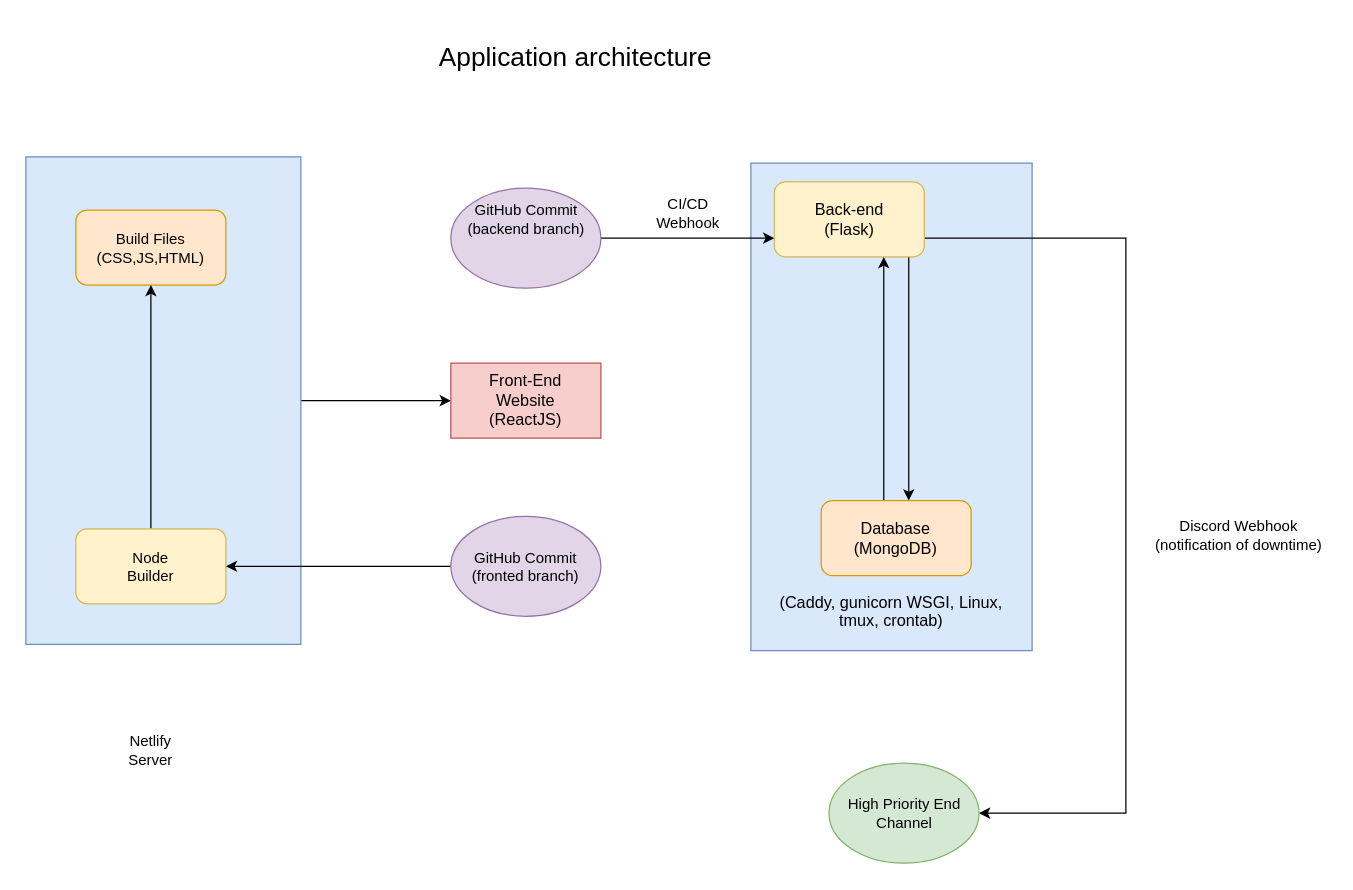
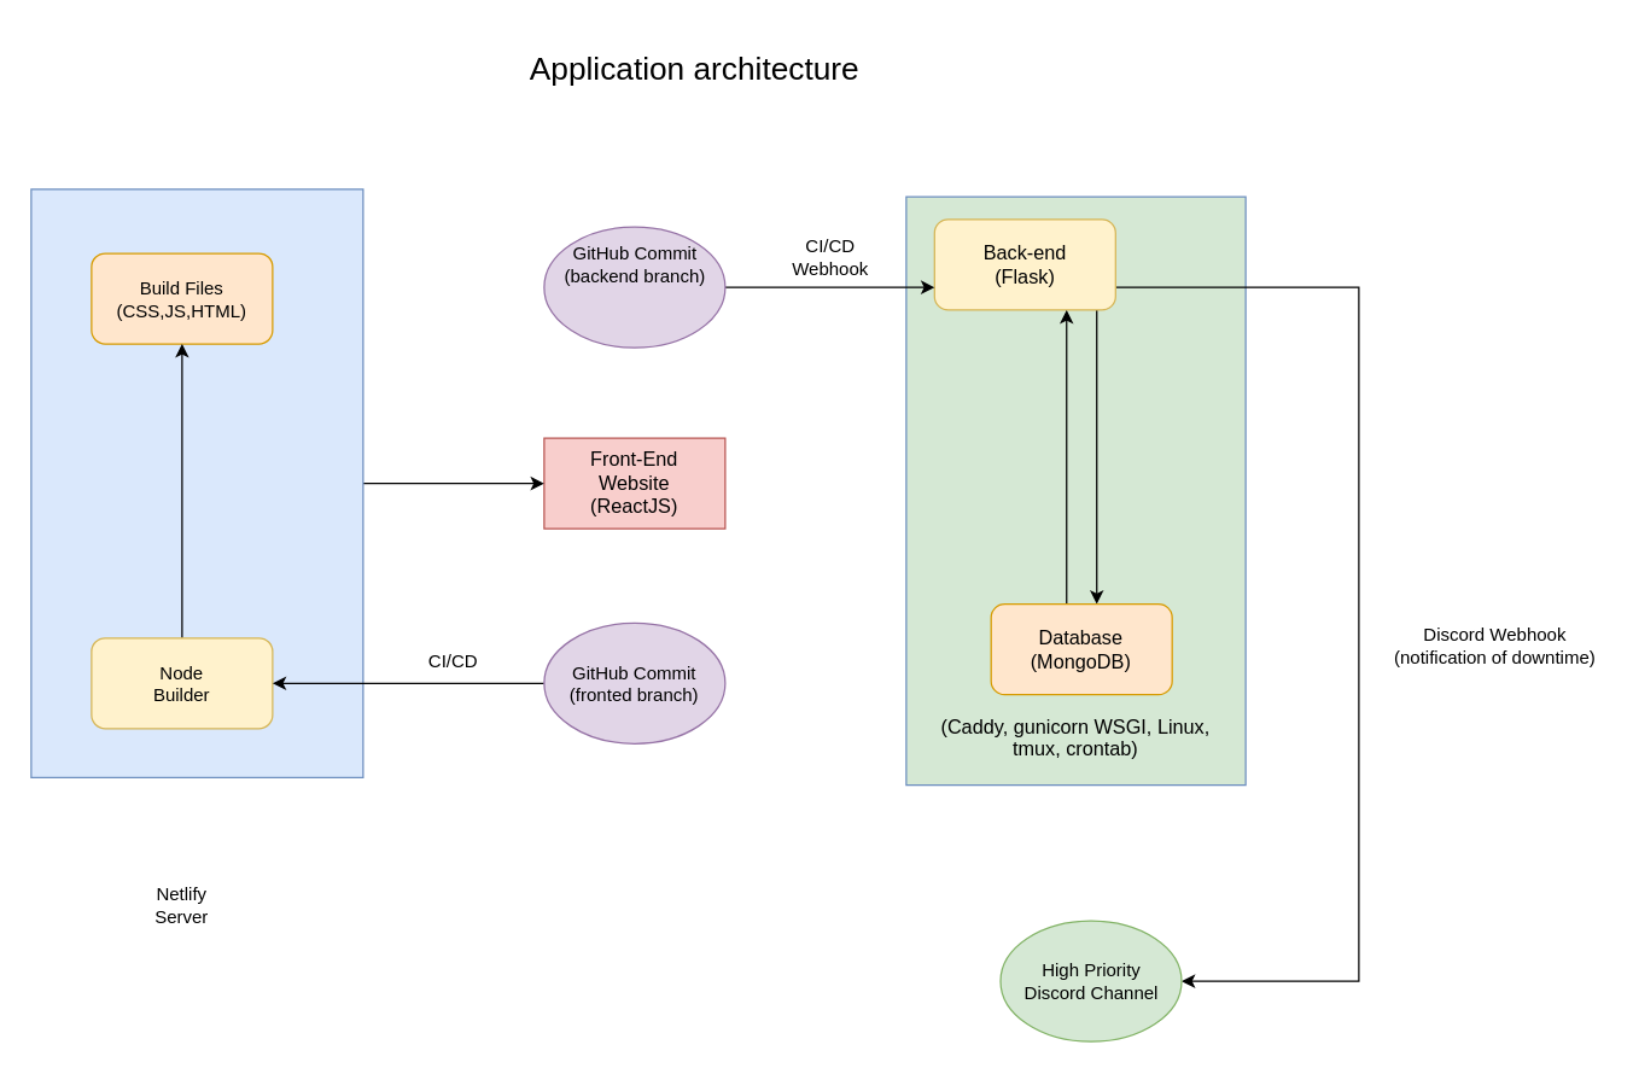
  <mxCell id="0" />
  <mxCell id="1" parent="0" />
  <mxCell id="2" value="Front-End&lt;br&gt;Website&lt;br style=&quot;font-size: 13px&quot;&gt;(ReactJS)" style="whiteSpace=wrap;html=1;fillColor=#f8cecc;strokeColor=#b85450;fontSize=13;rounded=0;" parent="1" vertex="1"><mxGeometry x="360" y="290" width="120" height="60" as="geometry" /></mxCell>
- <mxCell id="3" value="&lt;br style=&quot;font-size: 13px;&quot;&gt;&lt;br style=&quot;font-size: 13px;&quot;&gt;&lt;br style=&quot;font-size: 13px;&quot;&gt;&lt;br style=&quot;font-size: 13px;&quot;&gt;&lt;br style=&quot;font-size: 13px;&quot;&gt;&lt;br style=&quot;font-size: 13px;&quot;&gt;&lt;br style=&quot;font-size: 13px;&quot;&gt;&lt;br style=&quot;font-size: 13px;&quot;&gt;&lt;br style=&quot;font-size: 13px;&quot;&gt;&lt;br style=&quot;font-size: 13px;&quot;&gt;&lt;br style=&quot;font-size: 13px;&quot;&gt;&lt;br style=&quot;font-size: 13px;&quot;&gt;&lt;br style=&quot;font-size: 13px;&quot;&gt;&lt;br style=&quot;font-size: 13px;&quot;&gt;&lt;br style=&quot;font-size: 13px;&quot;&gt;&lt;br style=&quot;font-size: 13px;&quot;&gt;&lt;br style=&quot;font-size: 13px;&quot;&gt;&lt;br style=&quot;font-size: 13px;&quot;&gt;&lt;br style=&quot;font-size: 13px;&quot;&gt;&lt;br style=&quot;font-size: 13px;&quot;&gt;&lt;br style=&quot;font-size: 13px;&quot;&gt;(Caddy, gunicorn WSGI, Linux,&lt;br style=&quot;font-size: 13px;&quot;&gt;tmux, crontab)" style="rounded=0;whiteSpace=wrap;html=1;fillColor=#dae8fc;strokeColor=#6c8ebf;fontSize=13;" parent="1" vertex="1"><mxGeometry x="600" y="130" width="225" height="390" as="geometry" /></mxCell>
+ <mxCell id="3" value="&lt;br style=&quot;font-size: 13px;&quot;&gt;&lt;br style=&quot;font-size: 13px;&quot;&gt;&lt;br style=&quot;font-size: 13px;&quot;&gt;&lt;br style=&quot;font-size: 13px;&quot;&gt;&lt;br style=&quot;font-size: 13px;&quot;&gt;&lt;br style=&quot;font-size: 13px;&quot;&gt;&lt;br style=&quot;font-size: 13px;&quot;&gt;&lt;br style=&quot;font-size: 13px;&quot;&gt;&lt;br style=&quot;font-size: 13px;&quot;&gt;&lt;br style=&quot;font-size: 13px;&quot;&gt;&lt;br style=&quot;font-size: 13px;&quot;&gt;&lt;br style=&quot;font-size: 13px;&quot;&gt;&lt;br style=&quot;font-size: 13px;&quot;&gt;&lt;br style=&quot;font-size: 13px;&quot;&gt;&lt;br style=&quot;font-size: 13px;&quot;&gt;&lt;br style=&quot;font-size: 13px;&quot;&gt;&lt;br style=&quot;font-size: 13px;&quot;&gt;&lt;br style=&quot;font-size: 13px;&quot;&gt;&lt;br style=&quot;font-size: 13px;&quot;&gt;&lt;br style=&quot;font-size: 13px;&quot;&gt;&lt;br style=&quot;font-size: 13px;&quot;&gt;(Caddy, gunicorn WSGI, Linux,&lt;br style=&quot;font-size: 13px;&quot;&gt;tmux, crontab)" style="rounded=0;whiteSpace=wrap;html=1;fillColor=#d5e8d4;strokeColor=#6c8ebf;fontSize=13;" parent="1" vertex="1"><mxGeometry x="600" y="130" width="225" height="390" as="geometry" /></mxCell>
  <mxCell id="4" style="edgeStyle=orthogonalEdgeStyle;rounded=0;orthogonalLoop=1;jettySize=auto;html=1;" parent="1" source="6" target="8" edge="1"><mxGeometry relative="1" as="geometry"><Array as="points"><mxPoint x="726.25" y="320" /><mxPoint x="726.25" y="320" /></Array></mxGeometry></mxCell>
  <mxCell id="5" style="edgeStyle=orthogonalEdgeStyle;rounded=0;orthogonalLoop=1;jettySize=auto;html=1;entryX=1;entryY=0.5;entryDx=0;entryDy=0;" parent="1" source="6" target="22" edge="1"><mxGeometry relative="1" as="geometry"><mxPoint x="900" y="650" as="targetPoint" /><Array as="points"><mxPoint x="900" y="190" /><mxPoint x="900" y="650" /></Array></mxGeometry></mxCell>
  <mxCell id="6" value="Back-end&lt;br style=&quot;font-size: 13px;&quot;&gt;(Flask)" style="rounded=1;whiteSpace=wrap;html=1;fillColor=#fff2cc;strokeColor=#d6b656;fontSize=13;" parent="1" vertex="1"><mxGeometry x="618.75" y="145" width="120" height="60" as="geometry" /></mxCell>
  <mxCell id="7" style="edgeStyle=orthogonalEdgeStyle;rounded=0;orthogonalLoop=1;jettySize=auto;html=1;" parent="1" source="8" target="6" edge="1"><mxGeometry relative="1" as="geometry"><Array as="points"><mxPoint x="706.25" y="320" /><mxPoint x="706.25" y="320" /></Array></mxGeometry></mxCell>
  <mxCell id="8" value="Database&lt;br style=&quot;font-size: 13px&quot;&gt;(MongoDB)" style="rounded=1;whiteSpace=wrap;html=1;fillColor=#ffe6cc;strokeColor=#d79b00;fontSize=13;" parent="1" vertex="1"><mxGeometry x="656.25" y="400" width="120" height="60" as="geometry" /></mxCell>
  <mxCell id="9" value="&lt;font style=&quot;font-size: 21px&quot;&gt;Application architecture&lt;/font&gt;" style="text;html=1;strokeColor=none;fillColor=none;align=center;verticalAlign=middle;whiteSpace=wrap;rounded=0;fontColor=#000000;fontSize=13;" parent="1" vertex="1"><mxGeometry x="330" y="20" width="260" height="50" as="geometry" /></mxCell>
  <mxCell id="10" style="edgeStyle=orthogonalEdgeStyle;rounded=0;orthogonalLoop=1;jettySize=auto;html=1;entryX=0;entryY=0.5;entryDx=0;entryDy=0;" parent="1" source="11" target="2" edge="1"><mxGeometry relative="1" as="geometry" /></mxCell>
  <mxCell id="11" value="" style="rounded=0;whiteSpace=wrap;html=1;fillColor=#dae8fc;strokeColor=#6c8ebf;" parent="1" vertex="1"><mxGeometry x="20" y="125" width="220" height="390" as="geometry" /></mxCell>
  <mxCell id="12" value="" style="rounded=1;whiteSpace=wrap;html=1;fillColor=#ffe6cc;strokeColor=#d79b00;" parent="1" vertex="1"><mxGeometry x="60" y="167.5" width="120" height="60" as="geometry" /></mxCell>
  <mxCell id="13" style="edgeStyle=orthogonalEdgeStyle;rounded=0;orthogonalLoop=1;jettySize=auto;html=1;entryX=0.5;entryY=1;entryDx=0;entryDy=0;" parent="1" source="14" target="12" edge="1"><mxGeometry relative="1" as="geometry" /></mxCell>
  <mxCell id="14" value="" style="rounded=1;whiteSpace=wrap;html=1;fillColor=#fff2cc;strokeColor=#d6b656;" parent="1" vertex="1"><mxGeometry x="60" y="422.5" width="120" height="60" as="geometry" /></mxCell>
  <mxCell id="15" value="Build Files (CSS,JS,HTML)" style="text;html=1;strokeColor=none;fillColor=none;align=center;verticalAlign=middle;whiteSpace=wrap;rounded=0;" parent="1" vertex="1"><mxGeometry x="90" y="182.5" width="60" height="30" as="geometry" /></mxCell>
  <mxCell id="16" value="Node Builder" style="text;html=1;strokeColor=none;fillColor=none;align=center;verticalAlign=middle;whiteSpace=wrap;rounded=0;" parent="1" vertex="1"><mxGeometry x="90" y="437.5" width="60" height="30" as="geometry" /></mxCell>
  <mxCell id="17" value="Netlify Server" style="text;html=1;strokeColor=none;fillColor=none;align=center;verticalAlign=middle;whiteSpace=wrap;rounded=0;" parent="1" vertex="1"><mxGeometry x="90" y="590" width="60" height="20" as="geometry" /></mxCell>
  <mxCell id="18" style="edgeStyle=orthogonalEdgeStyle;rounded=0;orthogonalLoop=1;jettySize=auto;html=1;entryX=1;entryY=0.5;entryDx=0;entryDy=0;" edge="1" parent="1" source="19" target="14"><mxGeometry relative="1" as="geometry" /></mxCell>
  <mxCell id="19" value="" style="ellipse;whiteSpace=wrap;html=1;fillColor=#e1d5e7;strokeColor=#9673a6;" parent="1" vertex="1"><mxGeometry x="360" y="412.5" width="120" height="80" as="geometry" /></mxCell>
  <mxCell id="20" style="edgeStyle=orthogonalEdgeStyle;rounded=0;orthogonalLoop=1;jettySize=auto;html=1;" parent="1" source="21" target="6" edge="1"><mxGeometry relative="1" as="geometry"><Array as="points"><mxPoint x="620" y="190" /><mxPoint x="620" y="190" /></Array></mxGeometry></mxCell>
  <mxCell id="21" value="" style="ellipse;whiteSpace=wrap;html=1;fillColor=#e1d5e7;strokeColor=#9673a6;" parent="1" vertex="1"><mxGeometry x="360" y="150" width="120" height="80" as="geometry" /></mxCell>
  <mxCell id="22" value="" style="ellipse;whiteSpace=wrap;html=1;fillColor=#d5e8d4;strokeColor=#82b366;" parent="1" vertex="1"><mxGeometry x="662.5" y="610" width="120" height="80" as="geometry" /></mxCell>
- <mxCell id="23" value="High Priority End Channel" style="text;html=1;strokeColor=none;fillColor=none;align=center;verticalAlign=middle;whiteSpace=wrap;rounded=0;" parent="1" vertex="1"><mxGeometry x="675.63" y="635" width="93.75" height="30" as="geometry" /></mxCell>
+ <mxCell id="23" value="High Priority Discord Channel" style="text;html=1;strokeColor=none;fillColor=none;align=center;verticalAlign=middle;whiteSpace=wrap;rounded=0;" parent="1" vertex="1"><mxGeometry x="675.63" y="635" width="93.75" height="30" as="geometry" /></mxCell>
  <mxCell id="24" value="Discord Webhook (notification of downtime)" style="text;html=1;strokeColor=none;fillColor=none;align=center;verticalAlign=middle;whiteSpace=wrap;rounded=0;rotation=0;" parent="1" vertex="1"><mxGeometry x="921" y="415" width="139" height="25" as="geometry" /></mxCell>
  <mxCell id="25" value="GitHub Commit&lt;br&gt;(backend branch)" style="text;html=1;strokeColor=none;fillColor=none;align=center;verticalAlign=middle;whiteSpace=wrap;rounded=0;" parent="1" vertex="1"><mxGeometry x="367.5" y="156.25" width="105" height="37.5" as="geometry" /></mxCell>
  <mxCell id="26" value="CI/CD Webhook" style="text;html=1;strokeColor=none;fillColor=none;align=center;verticalAlign=middle;whiteSpace=wrap;rounded=0;" parent="1" vertex="1"><mxGeometry x="520" y="155" width="60" height="30" as="geometry" /></mxCell>
  <mxCell id="27" value="GitHub Commit&lt;br&gt;(fronted branch)" style="text;html=1;strokeColor=none;fillColor=none;align=center;verticalAlign=middle;whiteSpace=wrap;rounded=0;" parent="1" vertex="1"><mxGeometry x="375" y="431.25" width="90" height="42.5" as="geometry" /></mxCell>
+ <mxCell id="28" value="CI/CD" style="text;html=1;strokeColor=none;fillColor=none;align=center;verticalAlign=middle;whiteSpace=wrap;rounded=0;" parent="1" vertex="1"><mxGeometry x="270" y="422.5" width="60" height="30" as="geometry" /></mxCell>
